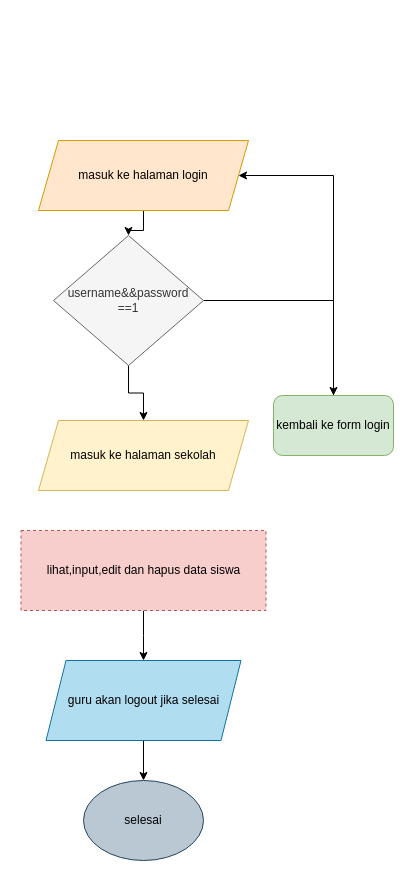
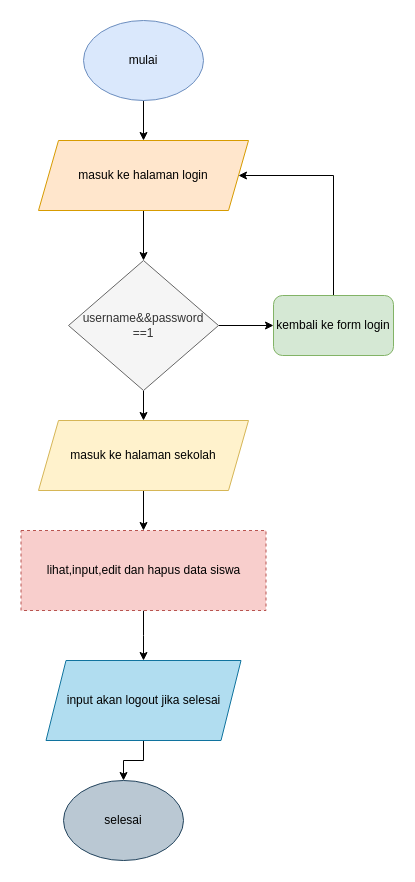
  <mxCell id="0" />
  <mxCell id="1" parent="0" />
+ <mxCell id="2" style="edgeStyle=orthogonalEdgeStyle;rounded=0;orthogonalLoop=1;jettySize=auto;html=1;exitX=0.5;exitY=1;exitDx=0;exitDy=0;entryX=0.5;entryY=0;entryDx=0;entryDy=0;" parent="1" source="3" target="5" edge="1"><mxGeometry relative="1" as="geometry" /></mxCell>
+ <mxCell id="3" value="mulai" style="ellipse;whiteSpace=wrap;html=1;fillColor=#dae8fc;strokeColor=#6c8ebf;" parent="1" vertex="1"><mxGeometry x="83" y="20" width="120" height="80" as="geometry" /></mxCell>
  <mxCell id="4" style="edgeStyle=orthogonalEdgeStyle;rounded=0;orthogonalLoop=1;jettySize=auto;html=1;exitX=0.5;exitY=1;exitDx=0;exitDy=0;" parent="1" source="5" target="8" edge="1"><mxGeometry relative="1" as="geometry" /></mxCell>
  <mxCell id="5" value="masuk ke halaman login" style="shape=parallelogram;perimeter=parallelogramPerimeter;whiteSpace=wrap;html=1;fixedSize=1;fillColor=#ffe6cc;strokeColor=#d79b00;" parent="1" vertex="1"><mxGeometry x="38" y="140" width="210" height="70" as="geometry" /></mxCell>
  <mxCell id="6" style="edgeStyle=orthogonalEdgeStyle;rounded=0;orthogonalLoop=1;jettySize=auto;html=1;exitX=0.5;exitY=1;exitDx=0;exitDy=0;entryX=0.5;entryY=0;entryDx=0;entryDy=0;" parent="1" source="8" target="12" edge="1"><mxGeometry relative="1" as="geometry" /></mxCell>
  <mxCell id="7" style="edgeStyle=orthogonalEdgeStyle;rounded=0;orthogonalLoop=1;jettySize=auto;html=1;exitX=1;exitY=0.5;exitDx=0;exitDy=0;" parent="1" source="8" target="10" edge="1"><mxGeometry relative="1" as="geometry" /></mxCell>
- <mxCell id="8" value="username&amp;amp;&amp;amp;password&lt;br&gt;==1" style="rhombus;whiteSpace=wrap;html=1;fillColor=#f5f5f5;strokeColor=#666666;fontColor=#333333;" parent="1" vertex="1"><mxGeometry x="53" y="235" width="150" height="130" as="geometry" /></mxCell>
+ <mxCell id="8" value="username&amp;amp;&amp;amp;password&lt;br&gt;==1" style="rhombus;whiteSpace=wrap;html=1;fillColor=#f5f5f5;strokeColor=#666666;fontColor=#333333;" parent="1" vertex="1"><mxGeometry x="68" y="260" width="150" height="130" as="geometry" /></mxCell>
  <mxCell id="9" style="edgeStyle=orthogonalEdgeStyle;rounded=0;orthogonalLoop=1;jettySize=auto;html=1;exitX=0.5;exitY=0;exitDx=0;exitDy=0;entryX=1;entryY=0.5;entryDx=0;entryDy=0;" parent="1" source="10" target="5" edge="1"><mxGeometry relative="1" as="geometry"><Array as="points"><mxPoint x="333" y="175" /></Array></mxGeometry></mxCell>
- <mxCell id="10" value="kembali ke form login" style="rounded=1;whiteSpace=wrap;html=1;fillColor=#d5e8d4;strokeColor=#82b366;" parent="1" vertex="1"><mxGeometry x="273" y="395" width="120" height="60" as="geometry" /></mxCell>
+ <mxCell id="10" value="kembali ke form login" style="rounded=1;whiteSpace=wrap;html=1;fillColor=#d5e8d4;strokeColor=#82b366;" parent="1" vertex="1"><mxGeometry x="273" y="295" width="120" height="60" as="geometry" /></mxCell>
+ <mxCell id="11" style="edgeStyle=orthogonalEdgeStyle;rounded=0;orthogonalLoop=1;jettySize=auto;html=1;exitX=0.5;exitY=1;exitDx=0;exitDy=0;entryX=0.5;entryY=0;entryDx=0;entryDy=0;" parent="1" source="12" target="14" edge="1"><mxGeometry relative="1" as="geometry" /></mxCell>
  <mxCell id="12" value="masuk ke halaman sekolah" style="shape=parallelogram;perimeter=parallelogramPerimeter;whiteSpace=wrap;html=1;fixedSize=1;fillColor=#fff2cc;strokeColor=#d6b656;" parent="1" vertex="1"><mxGeometry x="38" y="420" width="210" height="70" as="geometry" /></mxCell>
  <mxCell id="13" style="edgeStyle=orthogonalEdgeStyle;rounded=0;orthogonalLoop=1;jettySize=auto;html=1;exitX=0.5;exitY=1;exitDx=0;exitDy=0;entryX=0.5;entryY=0;entryDx=0;entryDy=0;" parent="1" source="14" edge="1"><mxGeometry relative="1" as="geometry"><mxPoint x="143" y="660" as="targetPoint" /></mxGeometry></mxCell>
  <mxCell id="14" value="lihat,input,edit dan hapus data siswa" style="rounded=0;whiteSpace=wrap;html=1;fillColor=#f8cecc;strokeColor=#b85450;dashed=1;" parent="1" vertex="1"><mxGeometry x="20.5" y="530" width="245" height="80" as="geometry" /></mxCell>
  <mxCell id="15" style="edgeStyle=orthogonalEdgeStyle;rounded=0;orthogonalLoop=1;jettySize=auto;html=1;exitX=0.5;exitY=1;exitDx=0;exitDy=0;entryX=0.5;entryY=0;entryDx=0;entryDy=0;" parent="1" source="16" target="17" edge="1"><mxGeometry relative="1" as="geometry" /></mxCell>
- <mxCell id="16" value="guru akan logout jika selesai" style="shape=parallelogram;perimeter=parallelogramPerimeter;whiteSpace=wrap;html=1;fixedSize=1;fillColor=#b1ddf0;strokeColor=#10739e;" parent="1" vertex="1"><mxGeometry x="45.5" y="660" width="195" height="80" as="geometry" /></mxCell>
- <mxCell id="17" value="selesai" style="ellipse;whiteSpace=wrap;html=1;fillColor=#bac8d3;strokeColor=#23445d;" parent="1" vertex="1"><mxGeometry x="83" y="780" width="120" height="80" as="geometry" /></mxCell>
+ <mxCell id="16" value="input akan logout jika selesai" style="shape=parallelogram;perimeter=parallelogramPerimeter;whiteSpace=wrap;html=1;fixedSize=1;fillColor=#b1ddf0;strokeColor=#10739e;" parent="1" vertex="1"><mxGeometry x="45.5" y="660" width="195" height="80" as="geometry" /></mxCell>
+ <mxCell id="17" value="selesai" style="ellipse;whiteSpace=wrap;html=1;fillColor=#bac8d3;strokeColor=#23445d;" parent="1" vertex="1"><mxGeometry x="63" y="780" width="120" height="80" as="geometry" /></mxCell>
